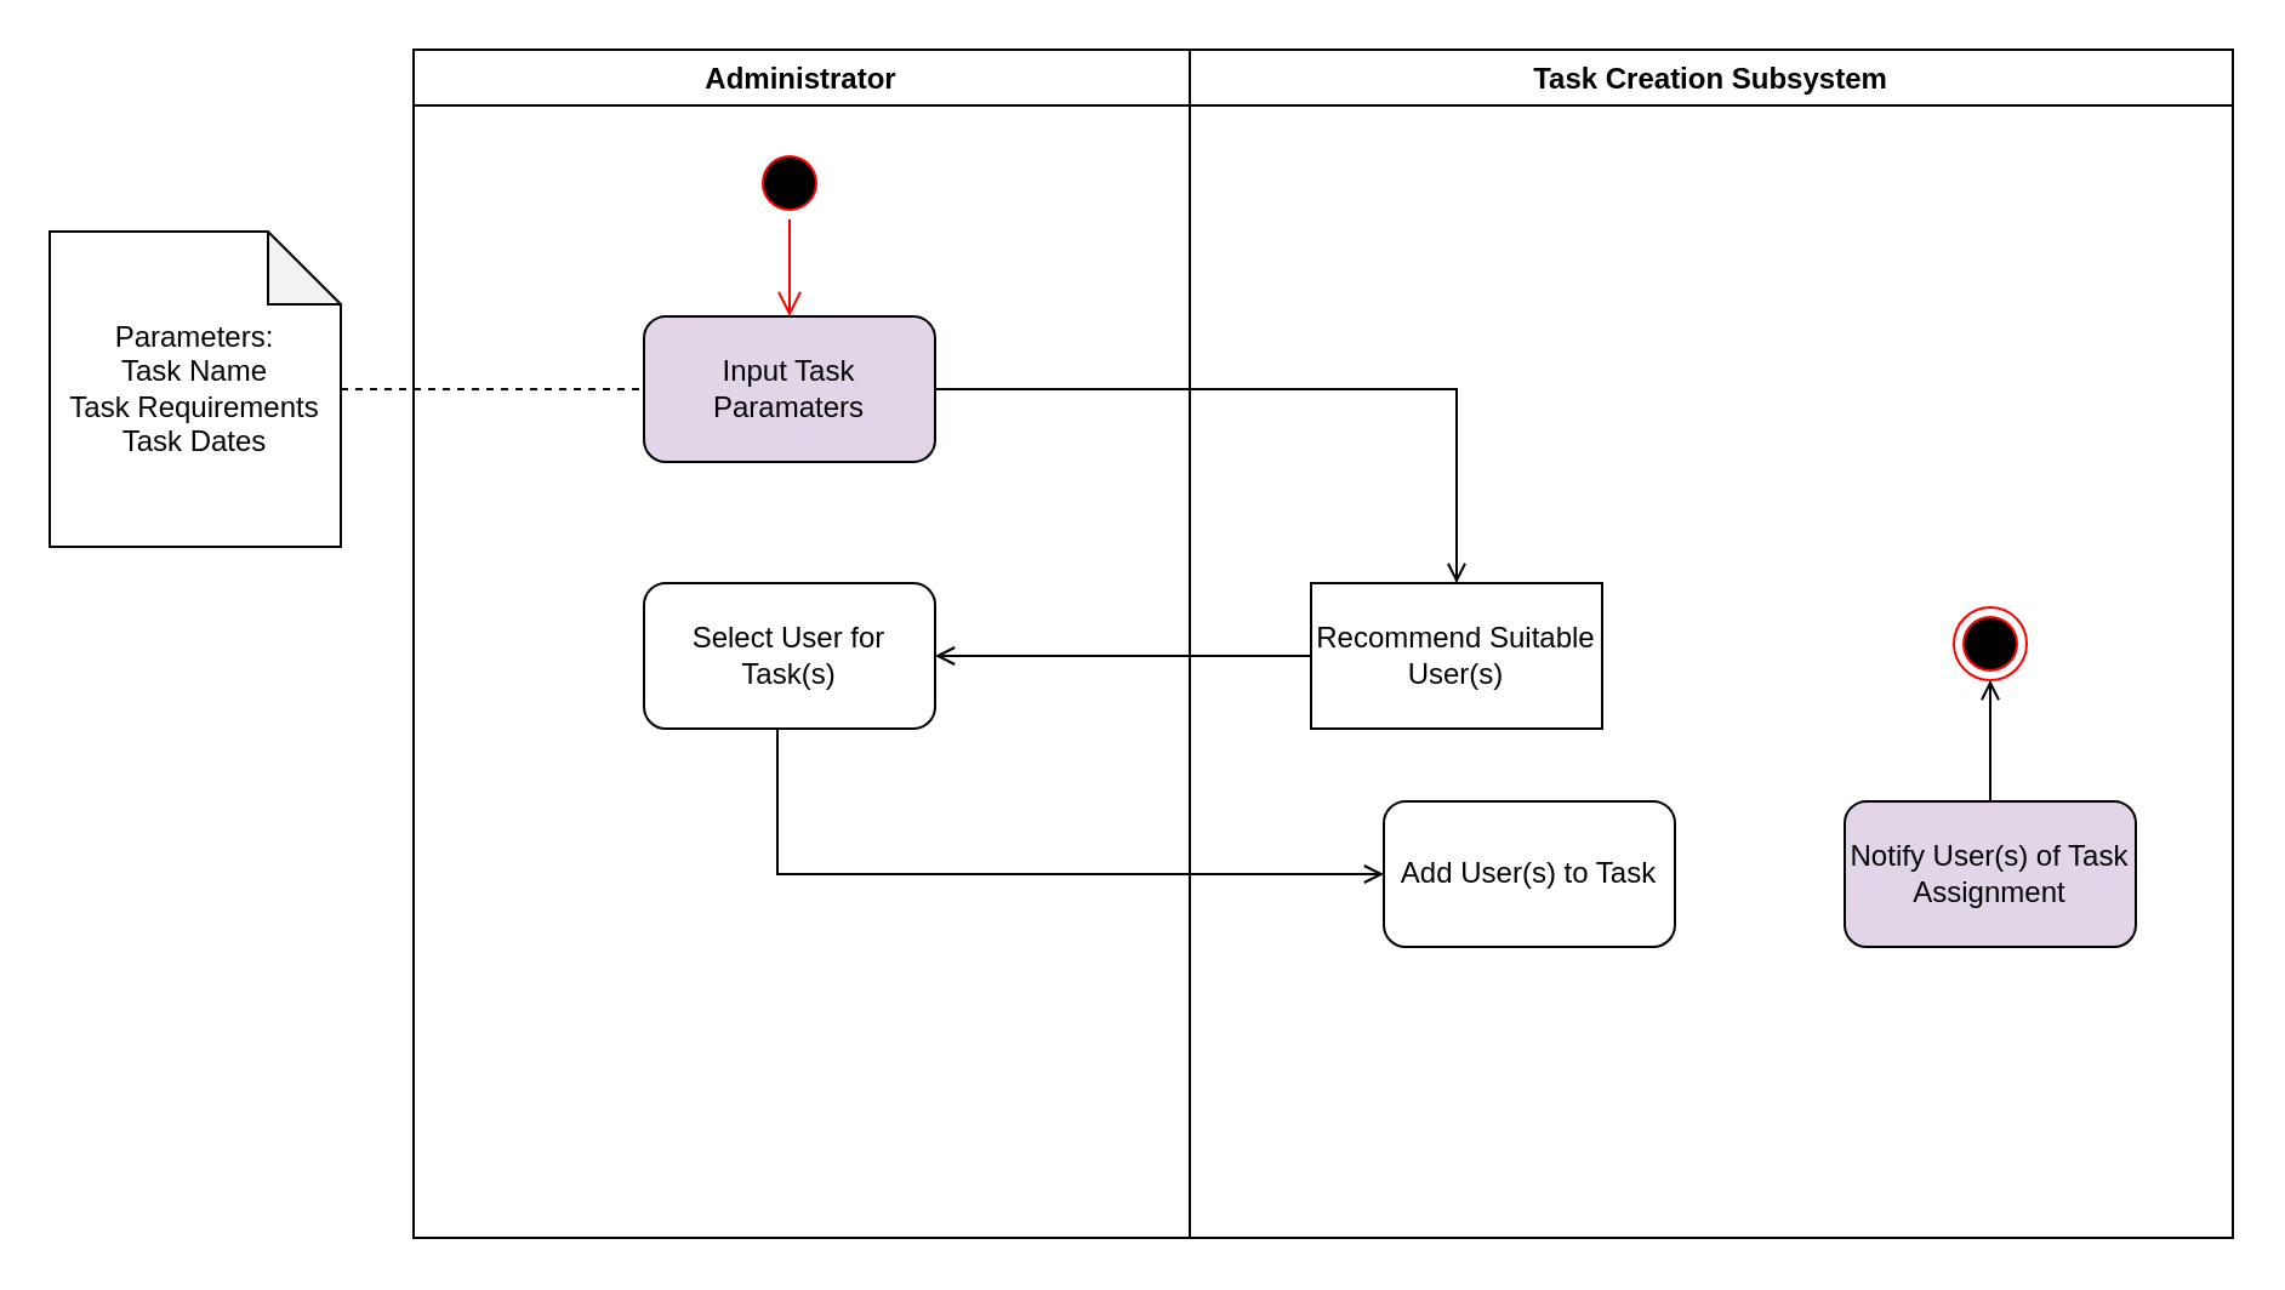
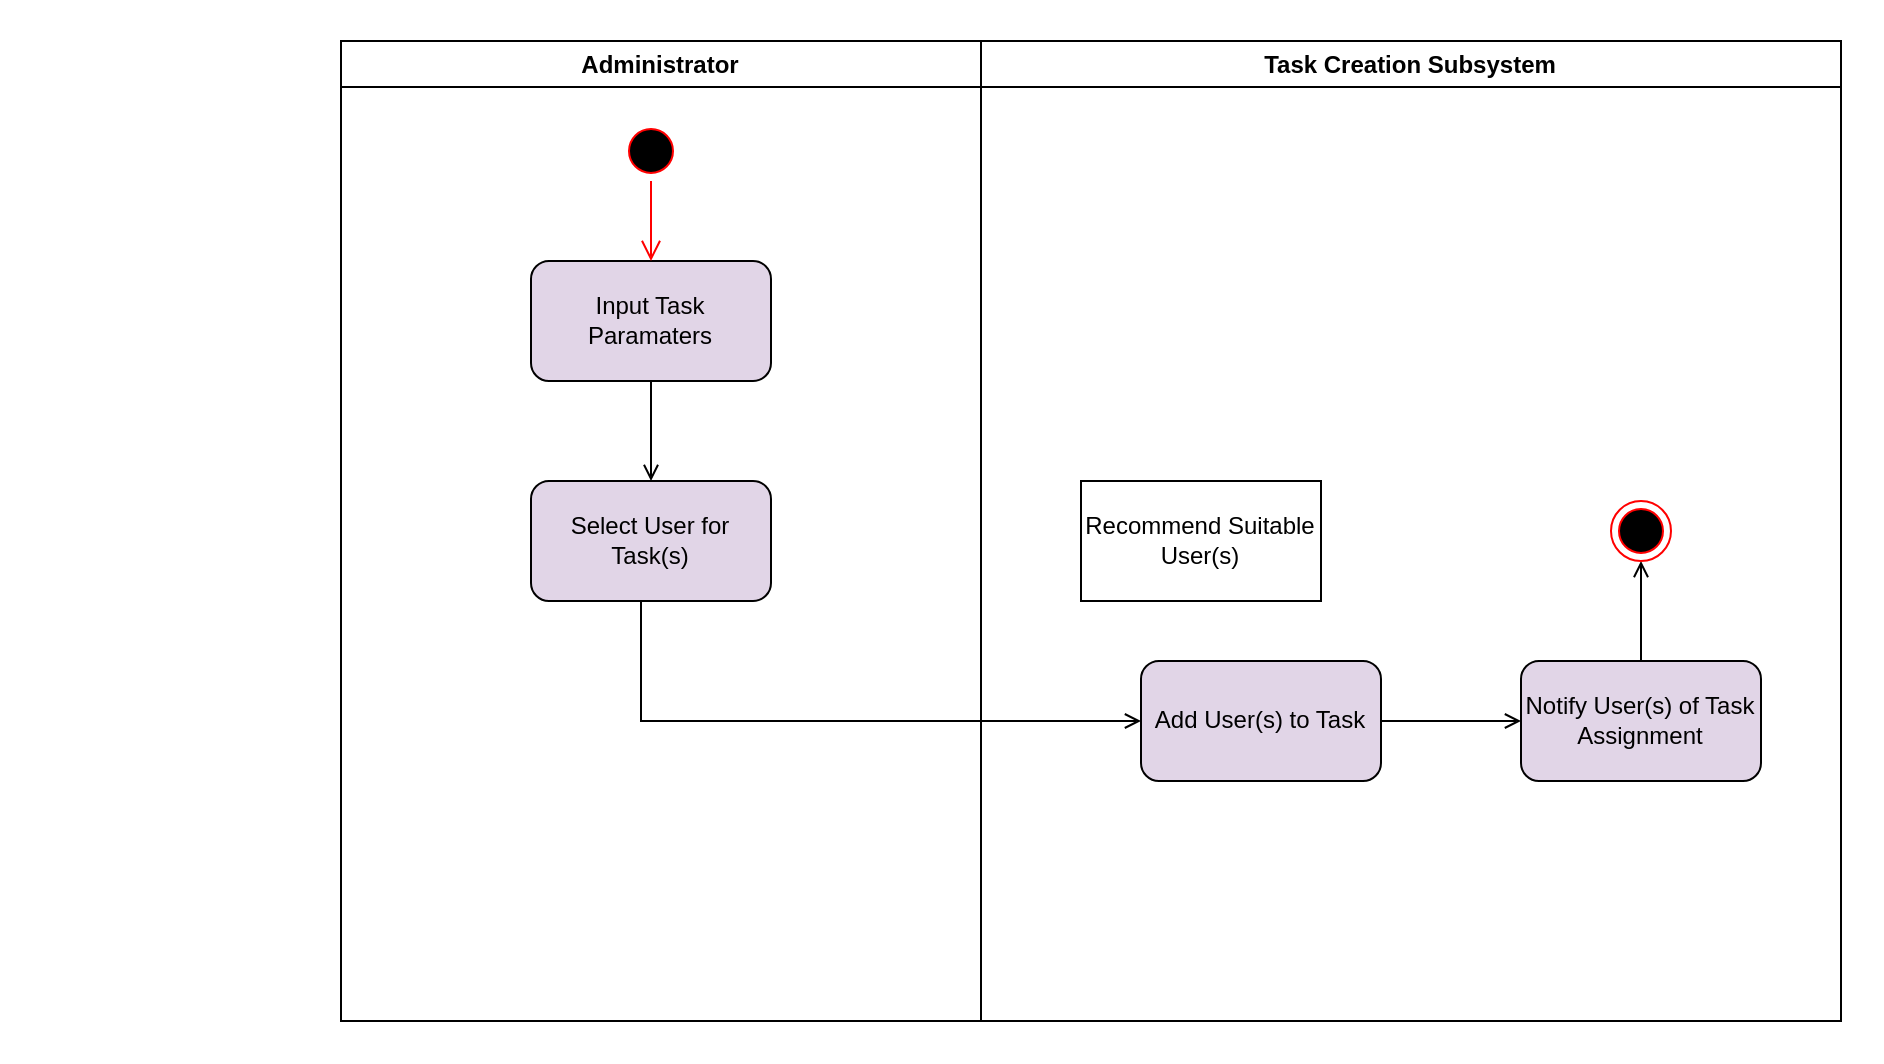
  <mxCell id="0" />
  <mxCell id="1" parent="0" />
  <mxCell id="2" value="Administrator" style="swimlane;" parent="1" vertex="1"><mxGeometry x="170" y="20" width="320" height="490" as="geometry" /></mxCell>
  <mxCell id="3" value="Input Task Paramaters" style="rounded=1;whiteSpace=wrap;html=1;fillColor=#e1d5e7;" parent="2" vertex="1"><mxGeometry x="95" y="110" width="120" height="60" as="geometry" /></mxCell>
  <mxCell id="4" value="" style="ellipse;html=1;shape=startState;fillColor=#000000;strokeColor=#ff0000;" parent="2" vertex="1"><mxGeometry x="140" y="40" width="30" height="30" as="geometry" /></mxCell>
  <mxCell id="5" value="" style="edgeStyle=orthogonalEdgeStyle;html=1;verticalAlign=bottom;endArrow=open;endSize=8;strokeColor=#ff0000;rounded=0;entryX=0.5;entryY=0;entryDx=0;entryDy=0;" parent="2" source="4" target="3" edge="1"><mxGeometry relative="1" as="geometry"><mxPoint x="55" y="125" as="targetPoint" /></mxGeometry></mxCell>
- <mxCell id="6" value="Select User for Task(s)" style="rounded=1;whiteSpace=wrap;html=1;" parent="2" vertex="1"><mxGeometry x="95" y="220" width="120" height="60" as="geometry" /></mxCell>
+ <mxCell id="6" value="Select User for Task(s)" style="rounded=1;whiteSpace=wrap;html=1;fillColor=#e1d5e7;" parent="2" vertex="1"><mxGeometry x="95" y="220" width="120" height="60" as="geometry" /></mxCell>
  <mxCell id="7" value="Task Creation Subsystem" style="swimlane;" parent="1" vertex="1"><mxGeometry x="490" y="20" width="430" height="490" as="geometry" /></mxCell>
  <mxCell id="8" value="Recommend Suitable User(s)" style="whiteSpace=wrap;html=1;rounded=0;" parent="7" vertex="1"><mxGeometry x="50" y="220" width="120" height="60" as="geometry" /></mxCell>
  <mxCell id="9" style="edgeStyle=orthogonalEdgeStyle;rounded=0;orthogonalLoop=1;jettySize=auto;html=1;endArrow=open;endFill=0;" parent="7" source="10" target="13" edge="1"><mxGeometry relative="1" as="geometry" /></mxCell>
  <mxCell id="10" value="Notify User(s) of Task Assignment" style="rounded=1;whiteSpace=wrap;html=1;fillColor=#e1d5e7;" parent="7" vertex="1"><mxGeometry x="270" y="310" width="120" height="60" as="geometry" /></mxCell>
- <mxCell id="12" value="Add User(s) to Task" style="rounded=1;whiteSpace=wrap;html=1;" parent="7" vertex="1"><mxGeometry x="80" y="310" width="120" height="60" as="geometry" /></mxCell>
+ <mxCell id="11" style="edgeStyle=orthogonalEdgeStyle;rounded=0;orthogonalLoop=1;jettySize=auto;html=1;entryX=0;entryY=0.5;entryDx=0;entryDy=0;endArrow=open;endFill=0;" parent="7" source="12" target="10" edge="1"><mxGeometry relative="1" as="geometry" /></mxCell>
+ <mxCell id="12" value="Add User(s) to Task" style="rounded=1;whiteSpace=wrap;html=1;fillColor=#e1d5e7;" parent="7" vertex="1"><mxGeometry x="80" y="310" width="120" height="60" as="geometry" /></mxCell>
  <mxCell id="13" value="" style="ellipse;html=1;shape=endState;fillColor=#000000;strokeColor=#ff0000;fontSize=12;" parent="7" vertex="1"><mxGeometry x="315" y="230" width="30" height="30" as="geometry" /></mxCell>
- <mxCell id="14" style="edgeStyle=orthogonalEdgeStyle;rounded=0;orthogonalLoop=1;jettySize=auto;html=1;dashed=1;endArrow=none;endFill=0;" parent="1" source="15" target="3" edge="1"><mxGeometry relative="1" as="geometry" /></mxCell>
- <mxCell id="15" value="Parameters:&lt;br&gt;Task Name&lt;br&gt;Task Requirements&lt;br&gt;Task Dates" style="shape=note;whiteSpace=wrap;html=1;backgroundOutline=1;darkOpacity=0.05;" parent="1" vertex="1"><mxGeometry x="20" y="95" width="120" height="130" as="geometry" /></mxCell>
- <mxCell id="16" style="edgeStyle=orthogonalEdgeStyle;rounded=0;orthogonalLoop=1;jettySize=auto;html=1;endArrow=open;endFill=0;" parent="1" source="3" target="8" edge="1"><mxGeometry relative="1" as="geometry"><mxPoint x="540" y="160" as="targetPoint" /></mxGeometry></mxCell>
- <mxCell id="17" style="edgeStyle=orthogonalEdgeStyle;rounded=0;orthogonalLoop=1;jettySize=auto;html=1;endArrow=open;endFill=0;" parent="1" source="8" target="6" edge="1"><mxGeometry relative="1" as="geometry" /></mxCell>
+ <mxCell id="16" style="edgeStyle=orthogonalEdgeStyle;rounded=0;orthogonalLoop=1;jettySize=auto;html=1;endArrow=open;endFill=0;" parent="1" source="3" target="6" edge="1"><mxGeometry relative="1" as="geometry"><mxPoint x="540" y="160" as="targetPoint" /></mxGeometry></mxCell>
  <mxCell id="18" style="edgeStyle=orthogonalEdgeStyle;rounded=0;orthogonalLoop=1;jettySize=auto;html=1;entryX=0;entryY=0.5;entryDx=0;entryDy=0;endArrow=open;endFill=0;" parent="1" source="6" target="12" edge="1"><mxGeometry relative="1" as="geometry"><mxPoint x="540" y="360" as="targetPoint" /><Array as="points"><mxPoint x="320" y="360" /></Array></mxGeometry></mxCell>
